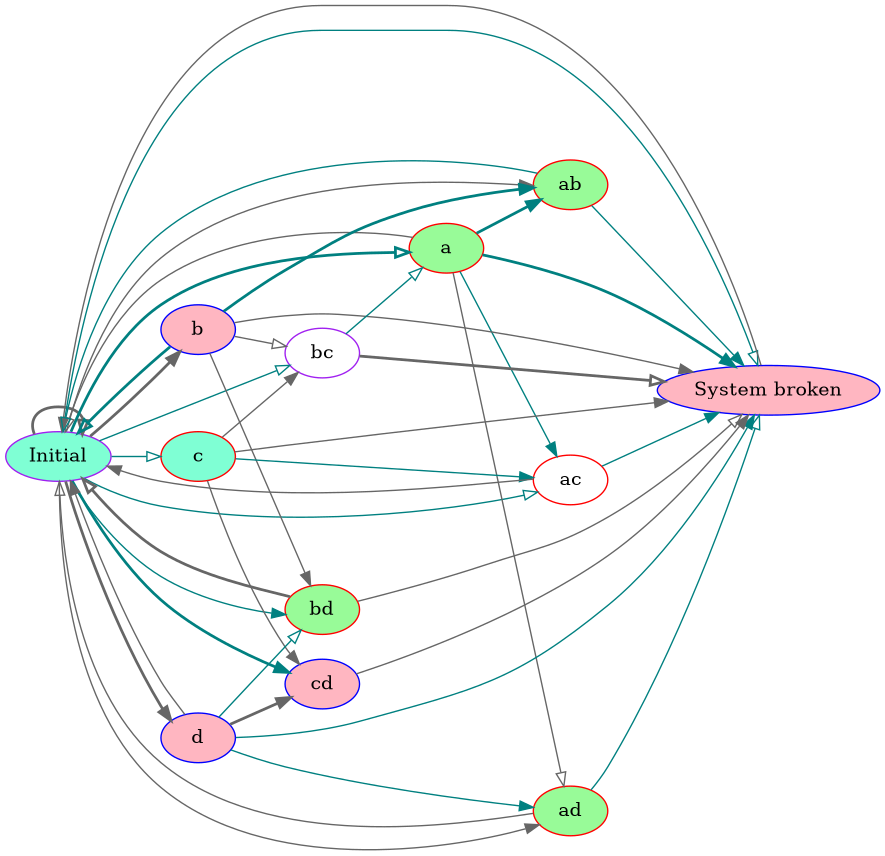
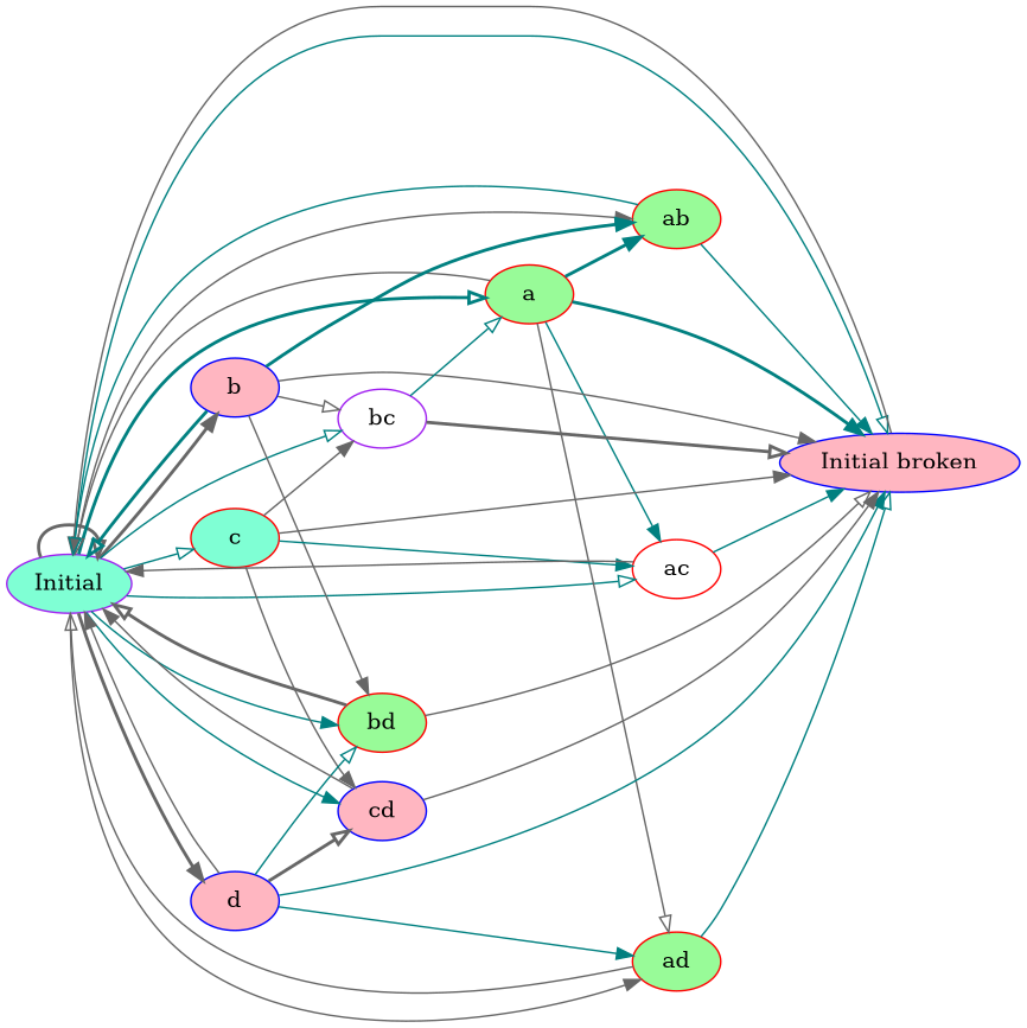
  digraph {
    rankdir=LR
    node [color=red fillcolor=lightpink style=filled]
    edge [arrowhead=normal color=gray40 style=solid]
    n1 [color=purple fillcolor=aquamarine label=Initial]
-   n2 [color=blue label="System broken"]
+   n2 [color=blue label="Initial broken"]
    a [fillcolor=palegreen]
    b [color=blue]
    c [fillcolor=aquamarine]
    d [color=blue]
    ab [fillcolor=palegreen]
    ac [fillcolor=white]
    ad [fillcolor=palegreen]
    bc [color=purple fillcolor=white]
    bd [fillcolor=palegreen]
    cd [color=blue]
    n1 -> n1 [arrowhead=onormal style=bold]
    n1 -> n2 [arrowhead=onormal color=teal]
    n1 -> a [arrowhead=onormal color=teal style=bold]
    n1 -> b [style=bold]
    n1 -> c [arrowhead=onormal color=teal]
    n1 -> d [style=bold]
    n1 -> ab
    n1 -> ac [arrowhead=onormal color=teal]
    n1 -> ad
    n1 -> bc [arrowhead=onormal color=teal]
    n1 -> bd [color=teal]
-   n1 -> cd [color=teal style=bold]
+   n1 -> cd [color=teal]
    n2 -> n1
    a -> n1 [arrowhead=onormal]
    a -> n2 [color=teal style=bold]
    a -> ab [color=teal style=bold]
    a -> ac [color=teal]
    a -> ad [arrowhead=onormal]
    b -> n1 [arrowhead=onormal color=teal style=bold]
    b -> n2
    b -> ab [color=teal style=bold]
    b -> bc [arrowhead=onormal]
    b -> bd
    c -> n2
    c -> ac [color=teal]
    c -> bc
    c -> cd
    d -> n1
    d -> n2 [color=teal]
    d -> ad [color=teal]
    d -> bd [arrowhead=onormal color=teal]
-   d -> cd [style=bold]
+   d -> cd [arrowhead=onormal style=bold]
    ab -> n1 [arrowhead=onormal color=teal]
    ab -> n2 [color=teal]
    ac -> n1
    ac -> n2 [color=teal]
    ad -> n1 [arrowhead=onormal]
    ad -> n2 [arrowhead=onormal color=teal]
    bc -> n2 [arrowhead=onormal style=bold]
    bc -> a [arrowhead=onormal color=teal]
    bd -> n1 [arrowhead=onormal style=bold]
    bd -> n2 [arrowhead=onormal]
+   cd -> n1
    cd -> n2
  }
